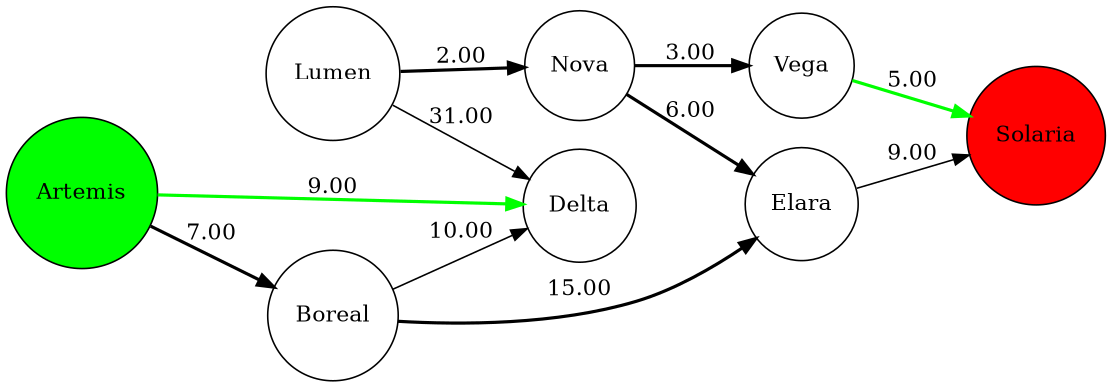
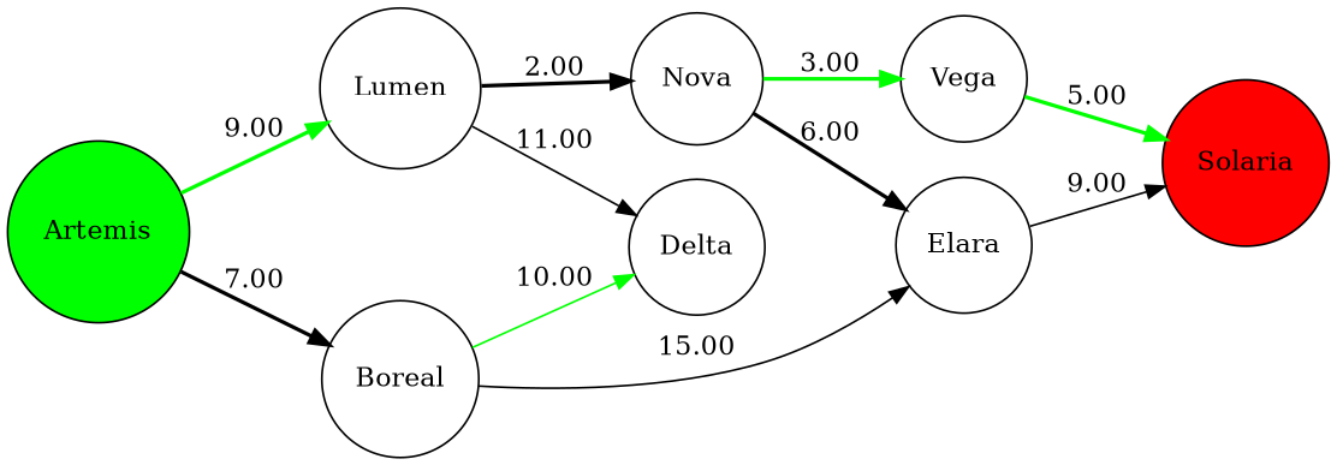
  digraph {
    rankdir=LR
    node [shape=circle]
    edge [color=black style=bold]
    Artemis [fillcolor=green style=filled]
    Boreal
    Lumen
    Delta
    Elara
    Nova
    Solaria [fillcolor=red style=filled]
    Vega
    Artemis -> Boreal [label=7.00]
-   Artemis -> Delta [color=green label=9.00]
-   Boreal -> Delta [label=10.00 style=solid]
-   Boreal -> Elara [label=15.00]
-   Lumen -> Delta [label=31.00 style=solid]
+   Artemis -> Lumen [color=green label=9.00]
+   Boreal -> Delta [color=green label=10.00 style=solid]
+   Boreal -> Elara [label=15.00 style=solid]
+   Lumen -> Delta [label=11.00 style=solid]
    Lumen -> Nova [label=2.00]
    Elara -> Solaria [label=9.00 style=solid]
    Nova -> Elara [label=6.00]
-   Nova -> Vega [label=3.00]
+   Nova -> Vega [color=green label=3.00]
    Vega -> Solaria [color=green label=5.00]
  }
